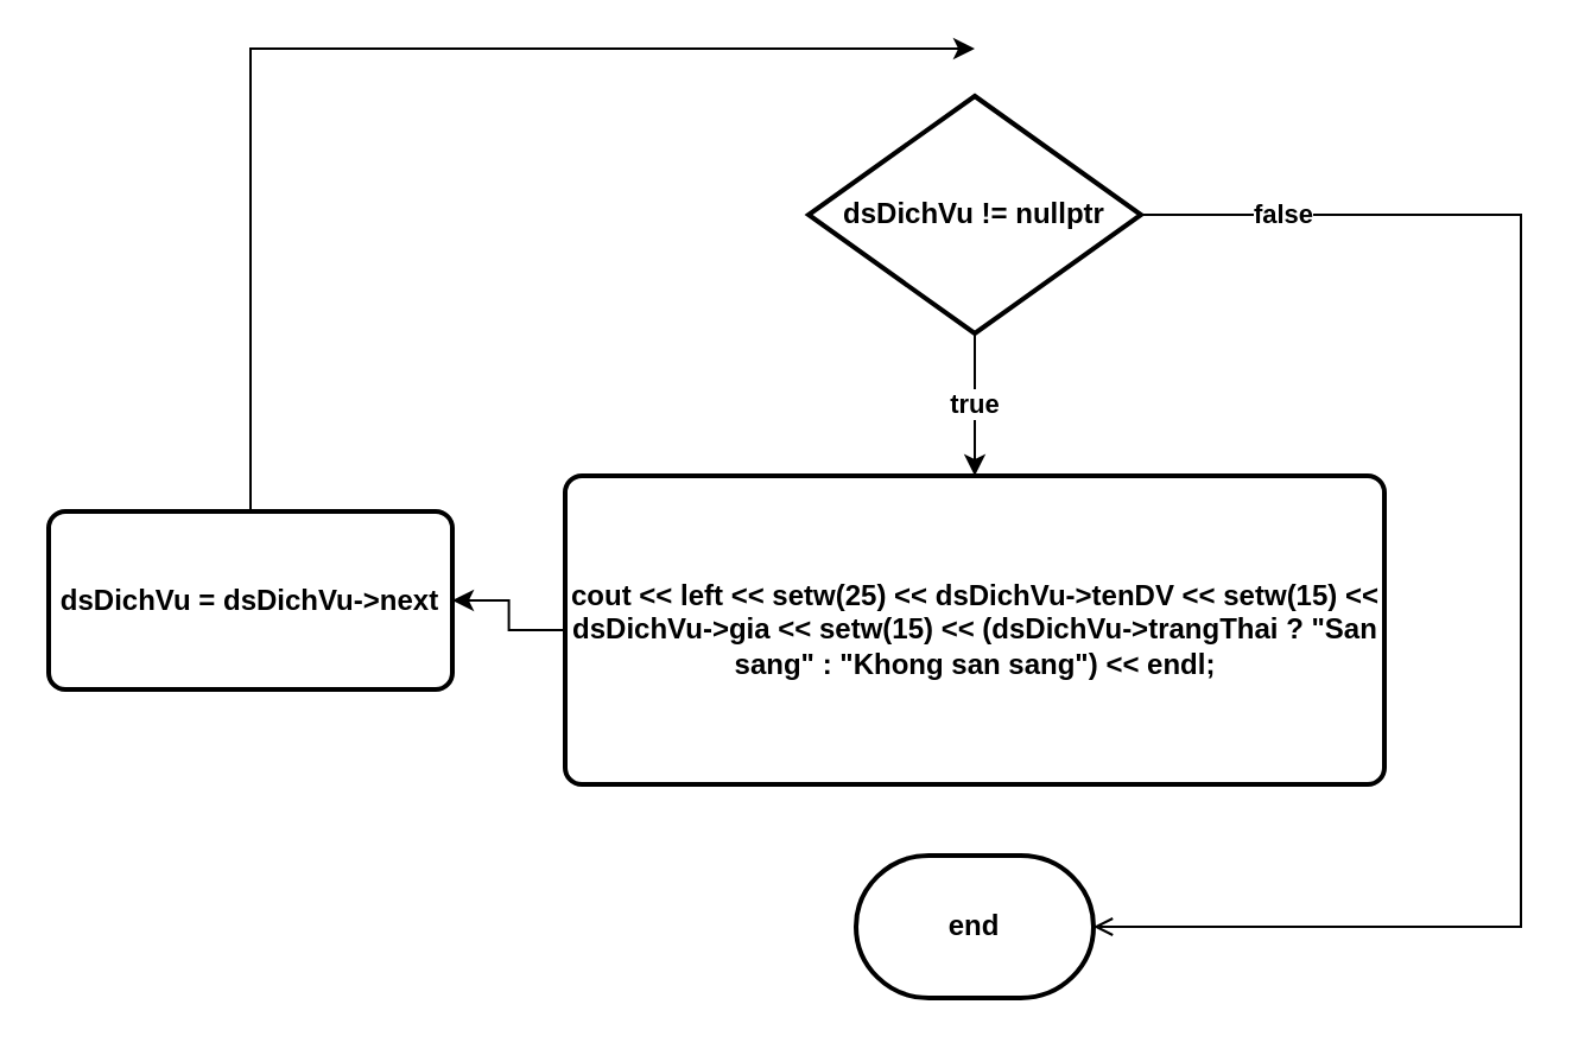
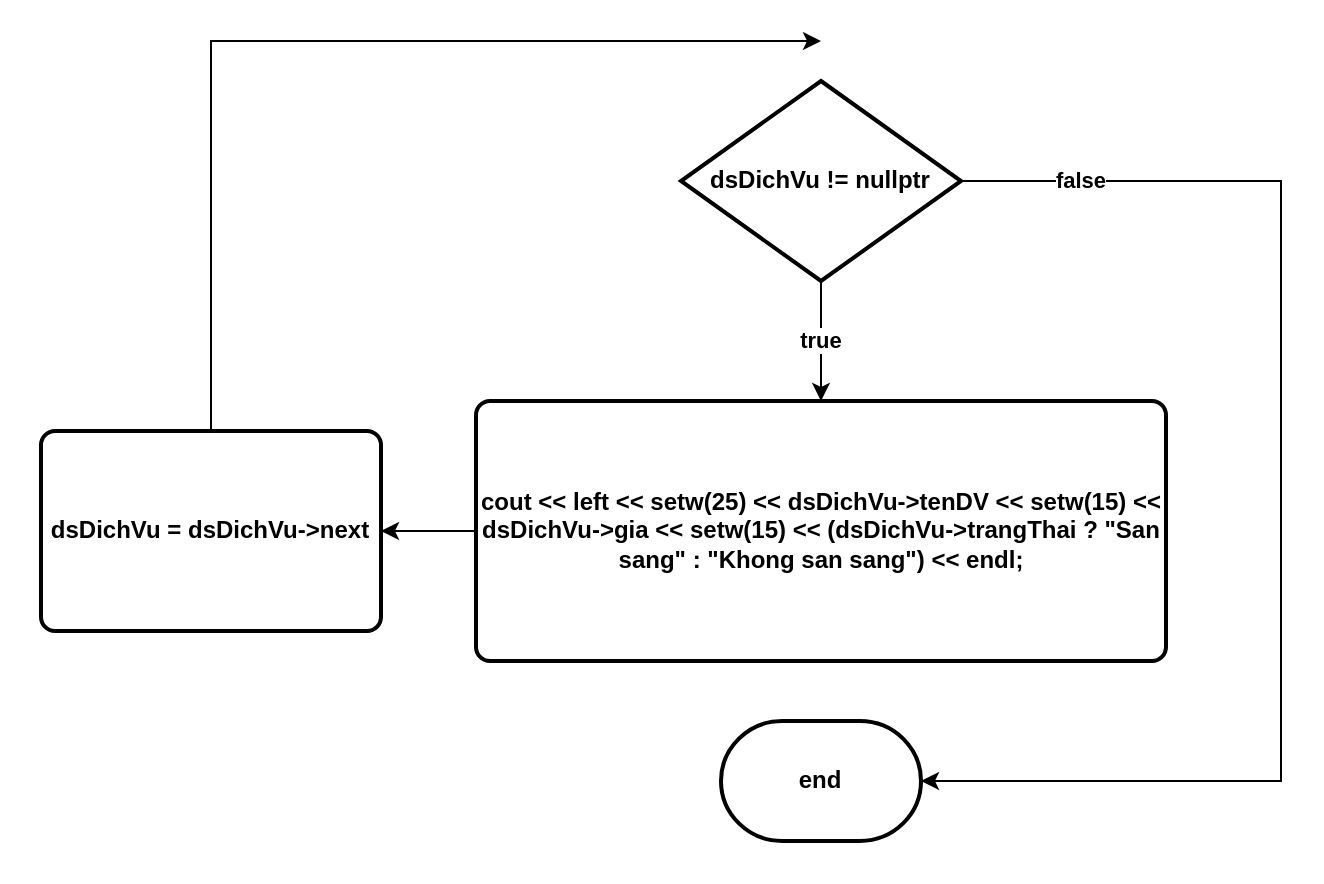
  <mxCell id="0" />
  <mxCell id="1" parent="0" />
  <mxCell id="2" value="true" style="edgeStyle=orthogonalEdgeStyle;rounded=0;orthogonalLoop=1;jettySize=auto;html=1;fontStyle=1" parent="1" source="4" target="6" edge="1"><mxGeometry relative="1" as="geometry"><mxPoint x="410" y="200" as="targetPoint" /></mxGeometry></mxCell>
- <mxCell id="3" value="false" style="edgeStyle=orthogonalEdgeStyle;rounded=0;orthogonalLoop=1;jettySize=auto;html=1;fontStyle=1;endArrow=open;" parent="1" source="4" target="9" edge="1"><mxGeometry x="-0.812" relative="1" as="geometry"><mxPoint x="670" y="380" as="targetPoint" /><Array as="points"><mxPoint x="640" y="90" /></Array><mxPoint as="offset" /></mxGeometry></mxCell>
+ <mxCell id="3" value="false" style="edgeStyle=orthogonalEdgeStyle;rounded=0;orthogonalLoop=1;jettySize=auto;html=1;fontStyle=1" parent="1" source="4" target="9" edge="1"><mxGeometry x="-0.812" relative="1" as="geometry"><mxPoint x="670" y="380" as="targetPoint" /><Array as="points"><mxPoint x="640" y="90" /></Array><mxPoint as="offset" /></mxGeometry></mxCell>
  <mxCell id="4" value="dsDichVu != nullptr" style="strokeWidth=2;html=1;shape=mxgraph.flowchart.decision;whiteSpace=wrap;fontStyle=1" parent="1" vertex="1"><mxGeometry x="340" y="40" width="140" height="100" as="geometry" /></mxCell>
  <mxCell id="5" style="edgeStyle=orthogonalEdgeStyle;rounded=0;orthogonalLoop=1;jettySize=auto;html=1;entryX=1;entryY=0.5;entryDx=0;entryDy=0;fontStyle=1" parent="1" source="6" target="8" edge="1"><mxGeometry relative="1" as="geometry"><mxPoint x="200" y="265" as="targetPoint" /></mxGeometry></mxCell>
  <mxCell id="6" value="cout &amp;lt;&amp;lt; left &amp;lt;&amp;lt; setw(25) &amp;lt;&amp;lt; dsDichVu-&amp;gt;tenDV &amp;lt;&amp;lt; setw(15) &amp;lt;&amp;lt; dsDichVu-&amp;gt;gia &amp;lt;&amp;lt; setw(15) &amp;lt;&amp;lt; (dsDichVu-&amp;gt;trangThai ? &quot;San sang&quot; : &quot;Khong san sang&quot;) &amp;lt;&amp;lt; endl;" style="rounded=1;whiteSpace=wrap;html=1;absoluteArcSize=1;arcSize=14;strokeWidth=2;fontStyle=1" parent="1" vertex="1"><mxGeometry x="237.5" y="200" width="345" height="130" as="geometry" /></mxCell>
  <mxCell id="7" style="edgeStyle=orthogonalEdgeStyle;rounded=0;orthogonalLoop=1;jettySize=auto;html=1;fontStyle=1" parent="1" source="8" edge="1"><mxGeometry relative="1" as="geometry"><mxPoint x="410" y="20" as="targetPoint" /><Array as="points"><mxPoint x="105" y="20" /><mxPoint x="105" y="20" /></Array></mxGeometry></mxCell>
- <mxCell id="8" value="dsDichVu = dsDichVu-&amp;gt;next" style="rounded=1;whiteSpace=wrap;html=1;absoluteArcSize=1;arcSize=14;strokeWidth=2;fontStyle=1" parent="1" vertex="1"><mxGeometry x="20" y="215" width="170" height="75" as="geometry" /></mxCell>
+ <mxCell id="8" value="dsDichVu = dsDichVu-&amp;gt;next" style="rounded=1;whiteSpace=wrap;html=1;absoluteArcSize=1;arcSize=14;strokeWidth=2;fontStyle=1" parent="1" vertex="1"><mxGeometry x="20" y="215" width="170" height="100" as="geometry" /></mxCell>
  <mxCell id="9" value="end" style="strokeWidth=2;html=1;shape=mxgraph.flowchart.terminator;whiteSpace=wrap;fontStyle=1" parent="1" vertex="1"><mxGeometry x="360" y="360" width="100" height="60" as="geometry" /></mxCell>
